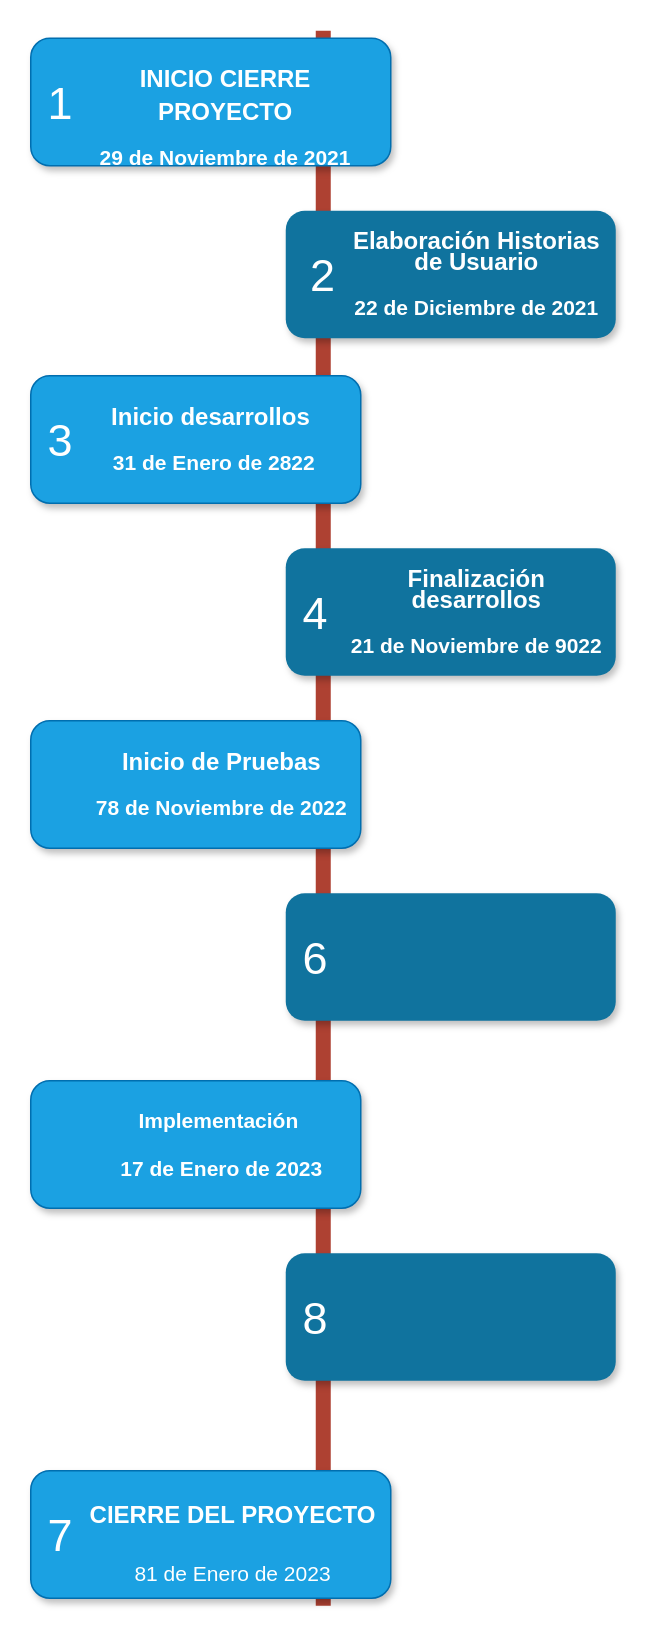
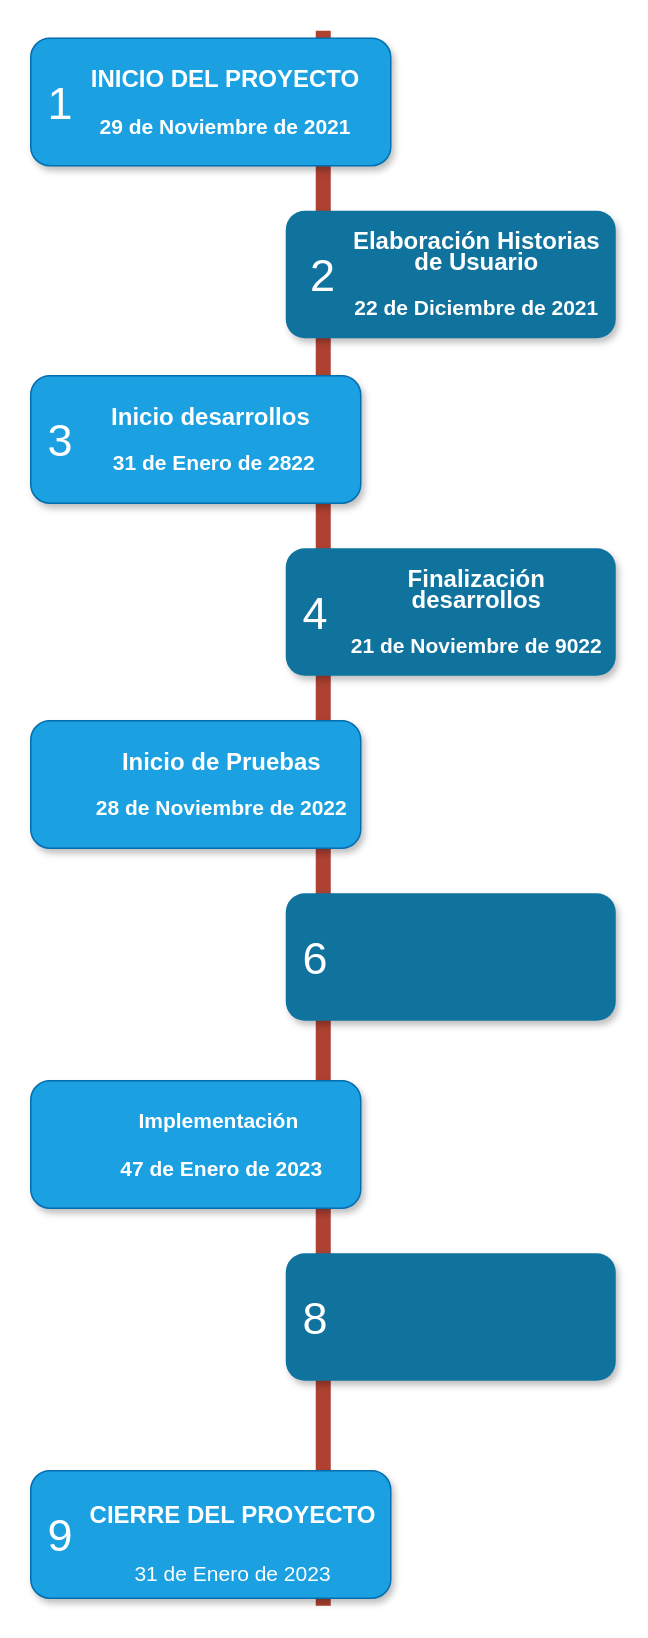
  <mxCell id="0" />
  <mxCell id="1" parent="0" />
  <mxCell id="2" value="" style="line;strokeWidth=10;direction=south;html=1;fillColor=none;fontSize=13;fontColor=#000000;align=center;strokeColor=#AE4132;" parent="1" vertex="1"><mxGeometry x="210" y="20" width="10" height="1050" as="geometry" /></mxCell>
  <mxCell id="3" value="" style="rounded=1;whiteSpace=wrap;html=1;strokeColor=#006EAF;strokeWidth=1;fillColor=#1ba1e2;fontSize=13;align=center;gradientDirection=east;verticalAlign=top;shadow=1;fontColor=#ffffff;" parent="1" vertex="1"><mxGeometry x="20" y="25" width="240" height="85" as="geometry" /></mxCell>
  <mxCell id="4" value="1" style="text;html=1;strokeColor=none;fillColor=none;align=center;verticalAlign=middle;whiteSpace=wrap;fontSize=30;fontColor=#FFFFFF;" parent="1" vertex="1"><mxGeometry x="20" y="57.5" width="40" height="20" as="geometry" /></mxCell>
  <mxCell id="5" value="" style="rounded=1;whiteSpace=wrap;html=1;strokeColor=none;strokeWidth=1;fillColor=#10739E;fontSize=13;fontColor=#FFFFFF;align=center;gradientColor=none;gradientDirection=east;verticalAlign=top;shadow=1;" parent="1" vertex="1"><mxGeometry x="190" y="140" width="220" height="85" as="geometry" /></mxCell>
  <mxCell id="6" value="2" style="text;html=1;strokeColor=none;fillColor=none;align=center;verticalAlign=middle;whiteSpace=wrap;fontSize=30;fontColor=#FFFFFF;" parent="1" vertex="1"><mxGeometry x="195" y="172.5" width="40" height="20" as="geometry" /></mxCell>
  <mxCell id="7" value="" style="rounded=1;whiteSpace=wrap;html=1;strokeColor=#006EAF;strokeWidth=1;fillColor=#1ba1e2;fontSize=13;align=center;gradientDirection=east;verticalAlign=top;shadow=1;fontColor=#ffffff;" parent="1" vertex="1"><mxGeometry x="20" y="250" width="220" height="85" as="geometry" /></mxCell>
  <mxCell id="8" value="3" style="text;html=1;strokeColor=none;fillColor=none;align=center;verticalAlign=middle;whiteSpace=wrap;fontSize=30;fontColor=#FFFFFF;" parent="1" vertex="1"><mxGeometry x="20" y="282.5" width="40" height="20" as="geometry" /></mxCell>
  <mxCell id="9" value="" style="rounded=1;whiteSpace=wrap;html=1;strokeColor=none;strokeWidth=1;fillColor=#10739E;fontSize=13;fontColor=#FFFFFF;align=center;gradientColor=none;gradientDirection=east;verticalAlign=top;shadow=1;" parent="1" vertex="1"><mxGeometry x="190" y="365" width="220" height="85" as="geometry" /></mxCell>
  <mxCell id="10" value="4" style="text;html=1;strokeColor=none;fillColor=none;align=center;verticalAlign=middle;whiteSpace=wrap;fontSize=30;fontColor=#FFFFFF;" parent="1" vertex="1"><mxGeometry x="190" y="397.5" width="40" height="20" as="geometry" /></mxCell>
  <mxCell id="11" value="" style="rounded=1;whiteSpace=wrap;html=1;strokeColor=#006EAF;strokeWidth=1;fillColor=#1ba1e2;fontSize=13;align=center;gradientDirection=east;verticalAlign=top;shadow=1;fontColor=#ffffff;" parent="1" vertex="1"><mxGeometry x="20" y="480" width="220" height="85" as="geometry" /></mxCell>
  <mxCell id="12" value="" style="rounded=1;whiteSpace=wrap;html=1;strokeColor=none;strokeWidth=1;fillColor=#10739E;fontSize=13;fontColor=#FFFFFF;align=center;gradientColor=none;gradientDirection=east;verticalAlign=top;shadow=1;" parent="1" vertex="1"><mxGeometry x="190" y="595" width="220" height="85" as="geometry" /></mxCell>
  <mxCell id="13" value="6" style="text;html=1;strokeColor=none;fillColor=none;align=center;verticalAlign=middle;whiteSpace=wrap;fontSize=30;fontColor=#FFFFFF;" parent="1" vertex="1"><mxGeometry x="190" y="627.5" width="40" height="20" as="geometry" /></mxCell>
  <mxCell id="14" value="" style="rounded=1;whiteSpace=wrap;html=1;strokeColor=#006EAF;strokeWidth=1;fillColor=#1ba1e2;fontSize=13;align=center;gradientDirection=east;verticalAlign=top;shadow=1;fontColor=#ffffff;" parent="1" vertex="1"><mxGeometry x="20" y="720" width="220" height="85" as="geometry" /></mxCell>
  <mxCell id="15" value="" style="rounded=1;whiteSpace=wrap;html=1;strokeColor=none;strokeWidth=1;fillColor=#10739E;fontSize=13;fontColor=#FFFFFF;align=center;gradientColor=none;gradientDirection=east;verticalAlign=top;shadow=1;" parent="1" vertex="1"><mxGeometry x="190" y="835" width="220" height="85" as="geometry" /></mxCell>
  <mxCell id="16" value="8" style="text;html=1;strokeColor=none;fillColor=none;align=center;verticalAlign=middle;whiteSpace=wrap;fontSize=30;fontColor=#FFFFFF;" parent="1" vertex="1"><mxGeometry x="190" y="867.5" width="40" height="20" as="geometry" /></mxCell>
- <mxCell id="17" value="&lt;h1&gt;&lt;font style=&quot;vertical-align: inherit;&quot;&gt;&lt;font style=&quot;vertical-align: inherit;&quot;&gt;&lt;font style=&quot;vertical-align: inherit;&quot;&gt;&lt;font style=&quot;vertical-align: inherit;&quot;&gt;&lt;font style=&quot;vertical-align: inherit;&quot;&gt;&lt;font style=&quot;vertical-align: inherit;&quot;&gt;&lt;font style=&quot;vertical-align: inherit;&quot;&gt;&lt;font style=&quot;vertical-align: inherit; font-size: 16px;&quot;&gt;INICIO CIERRE PROYECTO&lt;/font&gt;&lt;/font&gt;&lt;/font&gt;&lt;/font&gt;&lt;/font&gt;&lt;/font&gt;&lt;/font&gt;&lt;/font&gt;&lt;/h1&gt;&lt;div&gt;&lt;font style=&quot;vertical-align: inherit;&quot;&gt;&lt;font style=&quot;vertical-align: inherit;&quot;&gt;&lt;font style=&quot;vertical-align: inherit;&quot;&gt;&lt;font size=&quot;1&quot; style=&quot;vertical-align: inherit;&quot;&gt;&lt;b style=&quot;&quot;&gt;&lt;font style=&quot;vertical-align: inherit;&quot;&gt;&lt;font style=&quot;vertical-align: inherit; font-size: 14px;&quot;&gt;&lt;font style=&quot;vertical-align: inherit;&quot;&gt;&lt;font style=&quot;vertical-align: inherit;&quot;&gt;&lt;font style=&quot;vertical-align: inherit;&quot;&gt;&lt;font style=&quot;vertical-align: inherit;&quot;&gt;29 de Noviembre de 2021&lt;/font&gt;&lt;/font&gt;&lt;/font&gt;&lt;/font&gt;&lt;/font&gt;&lt;/font&gt;&lt;/b&gt;&lt;/font&gt;&lt;/font&gt;&lt;/font&gt;&lt;/font&gt;&lt;/div&gt;" style="text;html=1;spacing=5;spacingTop=-20;whiteSpace=wrap;overflow=hidden;strokeColor=none;strokeWidth=4;fillColor=none;gradientColor=#007FFF;fontSize=9;fontColor=#FFFFFF;align=center;" parent="1" vertex="1"><mxGeometry x="55" y="40" width="190" height="77" as="geometry" /></mxCell>
+ <mxCell id="17" value="&lt;h1&gt;&lt;font style=&quot;vertical-align: inherit;&quot;&gt;&lt;font style=&quot;vertical-align: inherit;&quot;&gt;&lt;font style=&quot;vertical-align: inherit;&quot;&gt;&lt;font style=&quot;vertical-align: inherit;&quot;&gt;&lt;font style=&quot;vertical-align: inherit;&quot;&gt;&lt;font style=&quot;vertical-align: inherit;&quot;&gt;&lt;font style=&quot;vertical-align: inherit;&quot;&gt;&lt;font style=&quot;vertical-align: inherit; font-size: 16px;&quot;&gt;INICIO DEL PROYECTO&lt;/font&gt;&lt;/font&gt;&lt;/font&gt;&lt;/font&gt;&lt;/font&gt;&lt;/font&gt;&lt;/font&gt;&lt;/font&gt;&lt;/h1&gt;&lt;div&gt;&lt;font style=&quot;vertical-align: inherit;&quot;&gt;&lt;font style=&quot;vertical-align: inherit;&quot;&gt;&lt;font style=&quot;vertical-align: inherit;&quot;&gt;&lt;font size=&quot;1&quot; style=&quot;vertical-align: inherit;&quot;&gt;&lt;b style=&quot;&quot;&gt;&lt;font style=&quot;vertical-align: inherit;&quot;&gt;&lt;font style=&quot;vertical-align: inherit; font-size: 14px;&quot;&gt;&lt;font style=&quot;vertical-align: inherit;&quot;&gt;&lt;font style=&quot;vertical-align: inherit;&quot;&gt;&lt;font style=&quot;vertical-align: inherit;&quot;&gt;&lt;font style=&quot;vertical-align: inherit;&quot;&gt;29 de Noviembre de 2021&lt;/font&gt;&lt;/font&gt;&lt;/font&gt;&lt;/font&gt;&lt;/font&gt;&lt;/font&gt;&lt;/b&gt;&lt;/font&gt;&lt;/font&gt;&lt;/font&gt;&lt;/font&gt;&lt;/div&gt;" style="text;html=1;spacing=5;spacingTop=-20;whiteSpace=wrap;overflow=hidden;strokeColor=none;strokeWidth=4;fillColor=none;gradientColor=#007FFF;fontSize=9;fontColor=#FFFFFF;align=center;" parent="1" vertex="1"><mxGeometry x="55" y="40" width="190" height="77" as="geometry" /></mxCell>
  <mxCell id="18" value="" style="rounded=1;whiteSpace=wrap;html=1;strokeColor=#006EAF;strokeWidth=1;fillColor=#1ba1e2;fontSize=13;align=center;gradientDirection=east;verticalAlign=top;shadow=1;fontColor=#ffffff;" vertex="1" parent="1"><mxGeometry x="20" y="980" width="240" height="85" as="geometry" /></mxCell>
- <mxCell id="19" value="&lt;h1 style=&quot;&quot;&gt;&lt;span style=&quot;font-size: 16px;&quot;&gt;CIERRE DEL PROYECTO&lt;/span&gt;&lt;/h1&gt;&lt;p style=&quot;font-size: 14px;&quot;&gt;81 de Enero de 2023&lt;/p&gt;" style="text;html=1;spacing=5;spacingTop=-20;whiteSpace=wrap;overflow=hidden;strokeColor=none;strokeWidth=4;fillColor=none;gradientColor=#007FFF;fontSize=14;fontColor=#FFFFFF;align=center;" vertex="1" parent="1"><mxGeometry x="55" y="980" width="200" height="77" as="geometry" /></mxCell>
- <mxCell id="20" value="&lt;font style=&quot;vertical-align: inherit;&quot;&gt;&lt;font style=&quot;vertical-align: inherit;&quot;&gt;7&lt;/font&gt;&lt;/font&gt;" style="text;html=1;strokeColor=none;fillColor=none;align=center;verticalAlign=middle;whiteSpace=wrap;fontSize=30;fontColor=#FFFFFF;" vertex="1" parent="1"><mxGeometry x="20" y="1012.5" width="40" height="20" as="geometry" /></mxCell>
+ <mxCell id="19" value="&lt;h1 style=&quot;&quot;&gt;&lt;span style=&quot;font-size: 16px;&quot;&gt;CIERRE DEL PROYECTO&lt;/span&gt;&lt;/h1&gt;&lt;p style=&quot;font-size: 14px;&quot;&gt;31 de Enero de 2023&lt;/p&gt;" style="text;html=1;spacing=5;spacingTop=-20;whiteSpace=wrap;overflow=hidden;strokeColor=none;strokeWidth=4;fillColor=none;gradientColor=#007FFF;fontSize=14;fontColor=#FFFFFF;align=center;" vertex="1" parent="1"><mxGeometry x="55" y="980" width="200" height="77" as="geometry" /></mxCell>
+ <mxCell id="20" value="&lt;font style=&quot;vertical-align: inherit;&quot;&gt;&lt;font style=&quot;vertical-align: inherit;&quot;&gt;9&lt;/font&gt;&lt;/font&gt;" style="text;html=1;strokeColor=none;fillColor=none;align=center;verticalAlign=middle;whiteSpace=wrap;fontSize=30;fontColor=#FFFFFF;" vertex="1" parent="1"><mxGeometry x="20" y="1012.5" width="40" height="20" as="geometry" /></mxCell>
  <mxCell id="21" value="&lt;p style=&quot;line-height: 0.9;&quot;&gt;Elaboración Historias de Usuario&lt;br&gt;&lt;font style=&quot;font-size: 14px; line-height: 1.1;&quot;&gt;&lt;br&gt;22 de Diciembre de 2021&lt;/font&gt;&lt;/p&gt;" style="text;html=1;strokeColor=none;fillColor=none;align=center;verticalAlign=middle;whiteSpace=wrap;rounded=0;fontSize=16;fontStyle=1;fontColor=#FFFFFF;" vertex="1" parent="1"><mxGeometry x="230" y="167.5" width="175" height="30" as="geometry" /></mxCell>
  <mxCell id="22" value="&lt;p style=&quot;line-height: 0.9;&quot;&gt;Inicio desarrollos&amp;nbsp;&lt;br&gt;&lt;font style=&quot;font-size: 14px; line-height: 1.1;&quot;&gt;&lt;br&gt;31 de Enero de 2822&lt;/font&gt;&lt;/p&gt;" style="text;html=1;strokeColor=none;fillColor=none;align=center;verticalAlign=middle;whiteSpace=wrap;rounded=0;fontSize=16;fontStyle=1;fontColor=#FFFFFF;" vertex="1" parent="1"><mxGeometry x="55" y="277.5" width="175" height="30" as="geometry" /></mxCell>
  <mxCell id="23" value="&lt;p style=&quot;line-height: 0.9;&quot;&gt;Finalización desarrollos&lt;br&gt;&lt;font style=&quot;font-size: 14px; line-height: 1.1;&quot;&gt;&lt;br&gt;21 de Noviembre de 9022&lt;/font&gt;&lt;/p&gt;" style="text;html=1;strokeColor=none;fillColor=none;align=center;verticalAlign=middle;whiteSpace=wrap;rounded=0;fontSize=16;fontStyle=1;fontColor=#FFFFFF;" vertex="1" parent="1"><mxGeometry x="230" y="392.5" width="175" height="30" as="geometry" /></mxCell>
- <mxCell id="24" value="&lt;p style=&quot;line-height: 0.9;&quot;&gt;Inicio de Pruebas&lt;br&gt;&lt;font style=&quot;font-size: 14px; line-height: 1.1;&quot;&gt;&lt;br&gt;78 de Noviembre de 2022&lt;/font&gt;&lt;/p&gt;" style="text;html=1;strokeColor=none;fillColor=none;align=center;verticalAlign=middle;whiteSpace=wrap;rounded=0;fontSize=16;fontStyle=1;fontColor=#FFFFFF;" vertex="1" parent="1"><mxGeometry x="60" y="507.5" width="175" height="30" as="geometry" /></mxCell>
- <mxCell id="25" value="&lt;p style=&quot;line-height: 0.9;&quot;&gt;&lt;font style=&quot;font-size: 14px; line-height: 1.1;&quot;&gt;Implementación&amp;nbsp;&lt;/font&gt;&lt;/p&gt;&lt;p style=&quot;line-height: 0.9;&quot;&gt;&lt;font style=&quot;font-size: 14px; line-height: 1.1;&quot;&gt;17 de Enero de 2023&lt;/font&gt;&lt;/p&gt;" style="text;html=1;strokeColor=none;fillColor=none;align=center;verticalAlign=middle;whiteSpace=wrap;rounded=0;fontSize=16;fontStyle=1;fontColor=#FFFFFF;" vertex="1" parent="1"><mxGeometry x="60" y="747.5" width="175" height="30" as="geometry" /></mxCell>
+ <mxCell id="24" value="&lt;p style=&quot;line-height: 0.9;&quot;&gt;Inicio de Pruebas&lt;br&gt;&lt;font style=&quot;font-size: 14px; line-height: 1.1;&quot;&gt;&lt;br&gt;28 de Noviembre de 2022&lt;/font&gt;&lt;/p&gt;" style="text;html=1;strokeColor=none;fillColor=none;align=center;verticalAlign=middle;whiteSpace=wrap;rounded=0;fontSize=16;fontStyle=1;fontColor=#FFFFFF;" vertex="1" parent="1"><mxGeometry x="60" y="507.5" width="175" height="30" as="geometry" /></mxCell>
+ <mxCell id="25" value="&lt;p style=&quot;line-height: 0.9;&quot;&gt;&lt;font style=&quot;font-size: 14px; line-height: 1.1;&quot;&gt;Implementación&amp;nbsp;&lt;/font&gt;&lt;/p&gt;&lt;p style=&quot;line-height: 0.9;&quot;&gt;&lt;font style=&quot;font-size: 14px; line-height: 1.1;&quot;&gt;47 de Enero de 2023&lt;/font&gt;&lt;/p&gt;" style="text;html=1;strokeColor=none;fillColor=none;align=center;verticalAlign=middle;whiteSpace=wrap;rounded=0;fontSize=16;fontStyle=1;fontColor=#FFFFFF;" vertex="1" parent="1"><mxGeometry x="60" y="747.5" width="175" height="30" as="geometry" /></mxCell>
